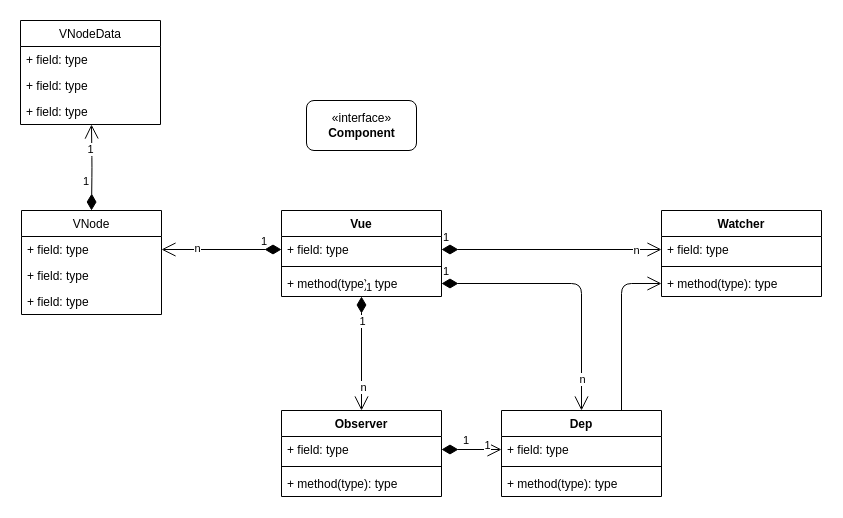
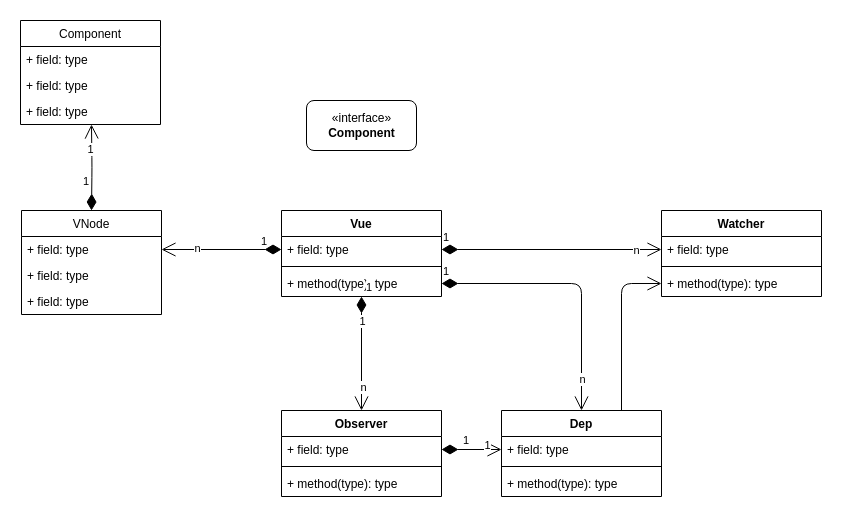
  <mxCell id="0" />
  <mxCell id="1" parent="0" />
  <mxCell id="2" value="Vue&#10;" style="swimlane;fontStyle=1;align=center;verticalAlign=top;childLayout=stackLayout;horizontal=1;startSize=26;horizontalStack=0;resizeParent=1;resizeParentMax=0;resizeLast=0;collapsible=1;marginBottom=0;" parent="1" vertex="1"><mxGeometry x="281" y="210" width="160" height="86" as="geometry" /></mxCell>
  <mxCell id="3" value="+ field: type" style="text;strokeColor=none;fillColor=none;align=left;verticalAlign=top;spacingLeft=4;spacingRight=4;overflow=hidden;rotatable=0;points=[[0,0.5],[1,0.5]];portConstraint=eastwest;" parent="2" vertex="1"><mxGeometry y="26" width="160" height="26" as="geometry" /></mxCell>
  <mxCell id="4" value="" style="line;strokeWidth=1;fillColor=none;align=left;verticalAlign=middle;spacingTop=-1;spacingLeft=3;spacingRight=3;rotatable=0;labelPosition=right;points=[];portConstraint=eastwest;" parent="2" vertex="1"><mxGeometry y="52" width="160" height="8" as="geometry" /></mxCell>
  <mxCell id="5" value="+ method(type): type" style="text;strokeColor=none;fillColor=none;align=left;verticalAlign=top;spacingLeft=4;spacingRight=4;overflow=hidden;rotatable=0;points=[[0,0.5],[1,0.5]];portConstraint=eastwest;" parent="2" vertex="1"><mxGeometry y="60" width="160" height="26" as="geometry" /></mxCell>
  <mxCell id="6" value="«interface»&lt;br&gt;&lt;b&gt;Component&lt;br&gt;&lt;/b&gt;" style="html=1;rounded=1;" parent="1" vertex="1"><mxGeometry x="306" y="100" width="110" height="50" as="geometry" /></mxCell>
  <mxCell id="7" value="1" style="endArrow=open;html=1;endSize=12;startArrow=diamondThin;startSize=14;startFill=1;edgeStyle=orthogonalEdgeStyle;align=left;verticalAlign=bottom;exitX=0.5;exitY=1;exitDx=0;exitDy=0;exitPerimeter=0;" edge="1" parent="1" source="5" target="10"><mxGeometry x="-1" y="3" relative="1" as="geometry"><mxPoint x="371" y="330" as="sourcePoint" /><mxPoint x="531" y="330" as="targetPoint" /></mxGeometry></mxCell>
  <mxCell id="8" value="1" style="edgeLabel;html=1;align=center;verticalAlign=middle;resizable=0;points=[];" vertex="1" connectable="0" parent="7"><mxGeometry x="-0.805" relative="1" as="geometry"><mxPoint y="13" as="offset" /></mxGeometry></mxCell>
  <mxCell id="9" value="n" style="edgeLabel;html=1;align=center;verticalAlign=middle;resizable=0;points=[];" vertex="1" connectable="0" parent="7"><mxGeometry x="0.768" y="1" relative="1" as="geometry"><mxPoint y="-11" as="offset" /></mxGeometry></mxCell>
  <mxCell id="10" value="Observer" style="swimlane;fontStyle=1;align=center;verticalAlign=top;childLayout=stackLayout;horizontal=1;startSize=26;horizontalStack=0;resizeParent=1;resizeParentMax=0;resizeLast=0;collapsible=1;marginBottom=0;" parent="1" vertex="1"><mxGeometry x="281" y="410" width="160" height="86" as="geometry" /></mxCell>
  <mxCell id="11" value="+ field: type" style="text;strokeColor=none;fillColor=none;align=left;verticalAlign=top;spacingLeft=4;spacingRight=4;overflow=hidden;rotatable=0;points=[[0,0.5],[1,0.5]];portConstraint=eastwest;" parent="10" vertex="1"><mxGeometry y="26" width="160" height="26" as="geometry" /></mxCell>
  <mxCell id="12" value="" style="line;strokeWidth=1;fillColor=none;align=left;verticalAlign=middle;spacingTop=-1;spacingLeft=3;spacingRight=3;rotatable=0;labelPosition=right;points=[];portConstraint=eastwest;" parent="10" vertex="1"><mxGeometry y="52" width="160" height="8" as="geometry" /></mxCell>
  <mxCell id="13" value="+ method(type): type" style="text;strokeColor=none;fillColor=none;align=left;verticalAlign=top;spacingLeft=4;spacingRight=4;overflow=hidden;rotatable=0;points=[[0,0.5],[1,0.5]];portConstraint=eastwest;" parent="10" vertex="1"><mxGeometry y="60" width="160" height="26" as="geometry" /></mxCell>
  <mxCell id="14" value="Dep" style="swimlane;fontStyle=1;align=center;verticalAlign=top;childLayout=stackLayout;horizontal=1;startSize=26;horizontalStack=0;resizeParent=1;resizeParentMax=0;resizeLast=0;collapsible=1;marginBottom=0;" parent="1" vertex="1"><mxGeometry x="501" y="410" width="160" height="86" as="geometry" /></mxCell>
  <mxCell id="15" value="+ field: type" style="text;strokeColor=none;fillColor=none;align=left;verticalAlign=top;spacingLeft=4;spacingRight=4;overflow=hidden;rotatable=0;points=[[0,0.5],[1,0.5]];portConstraint=eastwest;" parent="14" vertex="1"><mxGeometry y="26" width="160" height="26" as="geometry" /></mxCell>
  <mxCell id="16" value="" style="line;strokeWidth=1;fillColor=none;align=left;verticalAlign=middle;spacingTop=-1;spacingLeft=3;spacingRight=3;rotatable=0;labelPosition=right;points=[];portConstraint=eastwest;" parent="14" vertex="1"><mxGeometry y="52" width="160" height="8" as="geometry" /></mxCell>
  <mxCell id="17" value="+ method(type): type" style="text;strokeColor=none;fillColor=none;align=left;verticalAlign=top;spacingLeft=4;spacingRight=4;overflow=hidden;rotatable=0;points=[[0,0.5],[1,0.5]];portConstraint=eastwest;" parent="14" vertex="1"><mxGeometry y="60" width="160" height="26" as="geometry" /></mxCell>
  <mxCell id="18" value="1" style="endArrow=open;html=1;endSize=12;startArrow=diamondThin;startSize=14;startFill=1;edgeStyle=orthogonalEdgeStyle;align=left;verticalAlign=bottom;exitX=0;exitY=0.5;exitDx=0;exitDy=0;entryX=1;entryY=0.5;entryDx=0;entryDy=0;" edge="1" parent="1" source="3" target="34"><mxGeometry x="-0.636" y="1" relative="1" as="geometry"><mxPoint x="91" y="500" as="sourcePoint" /><mxPoint x="231" y="300" as="targetPoint" /><mxPoint as="offset" /></mxGeometry></mxCell>
  <mxCell id="19" value="n" style="edgeLabel;html=1;align=center;verticalAlign=middle;resizable=0;points=[];" vertex="1" connectable="0" parent="18"><mxGeometry x="0.418" y="-2" relative="1" as="geometry"><mxPoint as="offset" /></mxGeometry></mxCell>
  <mxCell id="20" value="1" style="endArrow=open;html=1;endSize=12;startArrow=diamondThin;startSize=14;startFill=1;edgeStyle=orthogonalEdgeStyle;align=left;verticalAlign=bottom;exitX=1;exitY=0.5;exitDx=0;exitDy=0;entryX=0;entryY=0.5;entryDx=0;entryDy=0;" edge="1" parent="1" source="11" target="15"><mxGeometry x="-0.333" relative="1" as="geometry"><mxPoint x="341" y="610" as="sourcePoint" /><mxPoint x="501" y="610" as="targetPoint" /><mxPoint as="offset" /></mxGeometry></mxCell>
  <mxCell id="21" value="1" style="edgeLabel;html=1;align=center;verticalAlign=middle;resizable=0;points=[];" vertex="1" connectable="0" parent="20"><mxGeometry x="0.5" y="5" relative="1" as="geometry"><mxPoint as="offset" /></mxGeometry></mxCell>
  <mxCell id="22" value="1" style="endArrow=open;html=1;endSize=12;startArrow=diamondThin;startSize=14;startFill=1;edgeStyle=orthogonalEdgeStyle;align=left;verticalAlign=bottom;exitX=1;exitY=0.5;exitDx=0;exitDy=0;entryX=0.5;entryY=0;entryDx=0;entryDy=0;" edge="1" parent="1" source="5" target="14"><mxGeometry x="-1" y="3" relative="1" as="geometry"><mxPoint x="471" y="350" as="sourcePoint" /><mxPoint x="631" y="350" as="targetPoint" /></mxGeometry></mxCell>
  <mxCell id="23" value="n" style="edgeLabel;html=1;align=center;verticalAlign=middle;resizable=0;points=[];" vertex="1" connectable="0" parent="22"><mxGeometry x="0.76" relative="1" as="geometry"><mxPoint as="offset" /></mxGeometry></mxCell>
  <mxCell id="24" value="" style="endArrow=open;endFill=1;endSize=12;html=1;exitX=0.75;exitY=0;exitDx=0;exitDy=0;entryX=0;entryY=0.5;entryDx=0;entryDy=0;" edge="1" parent="1" source="14" target="28"><mxGeometry width="160" relative="1" as="geometry"><mxPoint x="451" y="259" as="sourcePoint" /><mxPoint x="681" y="259" as="targetPoint" /><Array as="points"><mxPoint x="621" y="283" /></Array></mxGeometry></mxCell>
  <mxCell id="25" value="Watcher" style="swimlane;fontStyle=1;align=center;verticalAlign=top;childLayout=stackLayout;horizontal=1;startSize=26;horizontalStack=0;resizeParent=1;resizeParentMax=0;resizeLast=0;collapsible=1;marginBottom=0;" parent="1" vertex="1"><mxGeometry x="661" y="210" width="160" height="86" as="geometry" /></mxCell>
  <mxCell id="26" value="+ field: type" style="text;strokeColor=none;fillColor=none;align=left;verticalAlign=top;spacingLeft=4;spacingRight=4;overflow=hidden;rotatable=0;points=[[0,0.5],[1,0.5]];portConstraint=eastwest;" parent="25" vertex="1"><mxGeometry y="26" width="160" height="26" as="geometry" /></mxCell>
  <mxCell id="27" value="" style="line;strokeWidth=1;fillColor=none;align=left;verticalAlign=middle;spacingTop=-1;spacingLeft=3;spacingRight=3;rotatable=0;labelPosition=right;points=[];portConstraint=eastwest;" parent="25" vertex="1"><mxGeometry y="52" width="160" height="8" as="geometry" /></mxCell>
  <mxCell id="28" value="+ method(type): type" style="text;strokeColor=none;fillColor=none;align=left;verticalAlign=top;spacingLeft=4;spacingRight=4;overflow=hidden;rotatable=0;points=[[0,0.5],[1,0.5]];portConstraint=eastwest;" parent="25" vertex="1"><mxGeometry y="60" width="160" height="26" as="geometry" /></mxCell>
  <mxCell id="29" value="1" style="endArrow=open;html=1;endSize=12;startArrow=diamondThin;startSize=14;startFill=1;edgeStyle=orthogonalEdgeStyle;align=left;verticalAlign=bottom;exitX=1;exitY=0.5;exitDx=0;exitDy=0;entryX=0;entryY=0.5;entryDx=0;entryDy=0;" edge="1" parent="1" source="3" target="26"><mxGeometry x="-1" y="3" relative="1" as="geometry"><mxPoint x="451" y="293" as="sourcePoint" /><mxPoint x="591" y="420" as="targetPoint" /></mxGeometry></mxCell>
  <mxCell id="30" value="n" style="edgeLabel;html=1;align=center;verticalAlign=middle;resizable=0;points=[];" vertex="1" connectable="0" parent="29"><mxGeometry x="0.76" relative="1" as="geometry"><mxPoint as="offset" /></mxGeometry></mxCell>
  <mxCell id="31" value="VNode" style="swimlane;fontStyle=0;childLayout=stackLayout;horizontal=1;startSize=26;fillColor=none;horizontalStack=0;resizeParent=1;resizeParentMax=0;resizeLast=0;collapsible=1;marginBottom=0;" vertex="1" parent="1"><mxGeometry x="21" y="210" width="140" height="104" as="geometry" /></mxCell>
  <mxCell id="32" value="1" style="endArrow=open;html=1;endSize=12;startArrow=diamondThin;startSize=14;startFill=1;edgeStyle=orthogonalEdgeStyle;align=left;verticalAlign=bottom;entryX=0.507;entryY=1;entryDx=0;entryDy=0;entryPerimeter=0;" edge="1" parent="31" target="40"><mxGeometry x="-0.54" y="10" relative="1" as="geometry"><mxPoint x="70" as="sourcePoint" /><mxPoint x="80" y="-60" as="targetPoint" /><mxPoint as="offset" /></mxGeometry></mxCell>
  <mxCell id="33" value="1" style="edgeLabel;html=1;align=center;verticalAlign=middle;resizable=0;points=[];" vertex="1" connectable="0" parent="32"><mxGeometry x="0.425" y="1" relative="1" as="geometry"><mxPoint as="offset" /></mxGeometry></mxCell>
  <mxCell id="34" value="+ field: type" style="text;strokeColor=none;fillColor=none;align=left;verticalAlign=top;spacingLeft=4;spacingRight=4;overflow=hidden;rotatable=0;points=[[0,0.5],[1,0.5]];portConstraint=eastwest;" vertex="1" parent="31"><mxGeometry y="26" width="140" height="26" as="geometry" /></mxCell>
  <mxCell id="35" value="+ field: type" style="text;strokeColor=none;fillColor=none;align=left;verticalAlign=top;spacingLeft=4;spacingRight=4;overflow=hidden;rotatable=0;points=[[0,0.5],[1,0.5]];portConstraint=eastwest;" vertex="1" parent="31"><mxGeometry y="52" width="140" height="26" as="geometry" /></mxCell>
  <mxCell id="36" value="+ field: type" style="text;strokeColor=none;fillColor=none;align=left;verticalAlign=top;spacingLeft=4;spacingRight=4;overflow=hidden;rotatable=0;points=[[0,0.5],[1,0.5]];portConstraint=eastwest;" vertex="1" parent="31"><mxGeometry y="78" width="140" height="26" as="geometry" /></mxCell>
- <mxCell id="37" value="VNodeData" style="swimlane;fontStyle=0;childLayout=stackLayout;horizontal=1;startSize=26;fillColor=none;horizontalStack=0;resizeParent=1;resizeParentMax=0;resizeLast=0;collapsible=1;marginBottom=0;" vertex="1" parent="1"><mxGeometry x="20" y="20" width="140" height="104" as="geometry" /></mxCell>
+ <mxCell id="37" value="Component" style="swimlane;fontStyle=0;childLayout=stackLayout;horizontal=1;startSize=26;fillColor=none;horizontalStack=0;resizeParent=1;resizeParentMax=0;resizeLast=0;collapsible=1;marginBottom=0;" vertex="1" parent="1"><mxGeometry x="20" y="20" width="140" height="104" as="geometry" /></mxCell>
  <mxCell id="38" value="+ field: type" style="text;strokeColor=none;fillColor=none;align=left;verticalAlign=top;spacingLeft=4;spacingRight=4;overflow=hidden;rotatable=0;points=[[0,0.5],[1,0.5]];portConstraint=eastwest;" vertex="1" parent="37"><mxGeometry y="26" width="140" height="26" as="geometry" /></mxCell>
  <mxCell id="39" value="+ field: type" style="text;strokeColor=none;fillColor=none;align=left;verticalAlign=top;spacingLeft=4;spacingRight=4;overflow=hidden;rotatable=0;points=[[0,0.5],[1,0.5]];portConstraint=eastwest;" vertex="1" parent="37"><mxGeometry y="52" width="140" height="26" as="geometry" /></mxCell>
  <mxCell id="40" value="+ field: type" style="text;strokeColor=none;fillColor=none;align=left;verticalAlign=top;spacingLeft=4;spacingRight=4;overflow=hidden;rotatable=0;points=[[0,0.5],[1,0.5]];portConstraint=eastwest;" vertex="1" parent="37"><mxGeometry y="78" width="140" height="26" as="geometry" /></mxCell>
